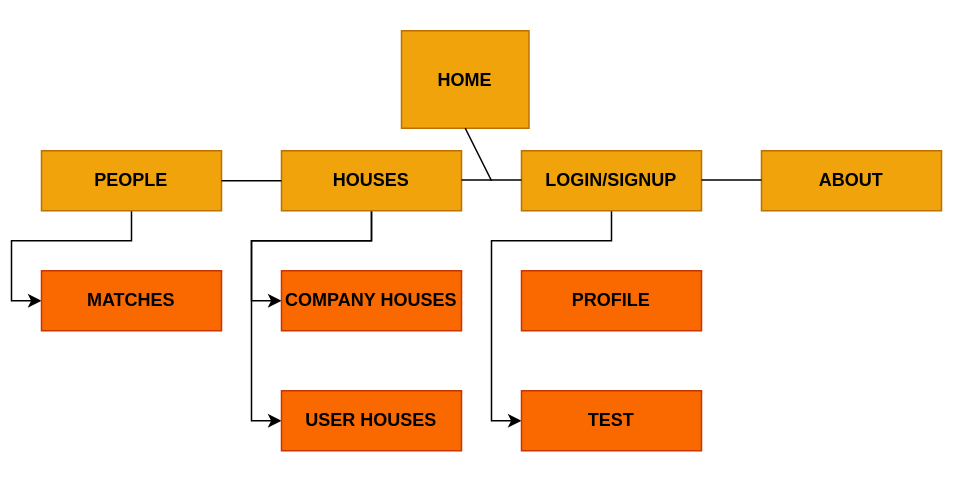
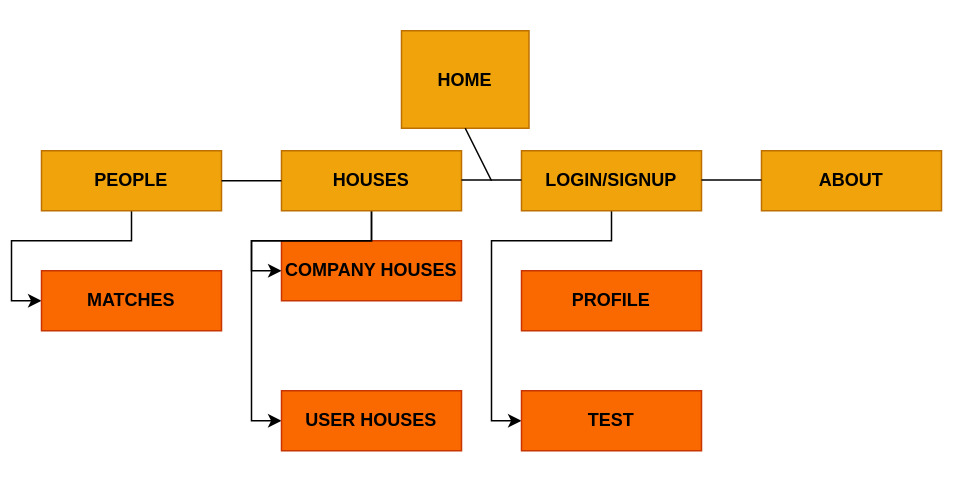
  <mxCell id="0" />
  <mxCell id="1" parent="0" />
  <mxCell id="2" value="&lt;b&gt;HOME&lt;/b&gt;" style="rounded=0;whiteSpace=wrap;html=1;fillColor=#f0a30a;strokeColor=#BD7000;fontColor=#000000;" vertex="1" parent="1"><mxGeometry x="260" y="20" width="85" height="65" as="geometry" /></mxCell>
  <mxCell id="3" style="edgeStyle=orthogonalEdgeStyle;rounded=0;orthogonalLoop=1;jettySize=auto;html=1;exitX=0.5;exitY=1;exitDx=0;exitDy=0;entryX=0;entryY=0.5;entryDx=0;entryDy=0;" edge="1" parent="1" source="4" target="13"><mxGeometry relative="1" as="geometry"><Array as="points"><mxPoint x="400" y="160" /><mxPoint x="320" y="160" /><mxPoint x="320" y="280" /></Array></mxGeometry></mxCell>
  <mxCell id="4" value="&lt;b&gt;LOGIN/SIGNUP&lt;/b&gt;" style="rounded=0;whiteSpace=wrap;html=1;fillColor=#f0a30a;strokeColor=#BD7000;fontColor=#000000;" vertex="1" parent="1"><mxGeometry x="340" y="100" width="120" height="40" as="geometry" /></mxCell>
  <mxCell id="5" value="&lt;b&gt;ABOUT&lt;/b&gt;" style="rounded=0;whiteSpace=wrap;html=1;fillColor=#f0a30a;strokeColor=#BD7000;fontColor=#000000;" vertex="1" parent="1"><mxGeometry x="500" y="100" width="120" height="40" as="geometry" /></mxCell>
- <mxCell id="6" value="&lt;b&gt;COMPANY HOUSES&lt;/b&gt;" style="rounded=0;whiteSpace=wrap;html=1;fillColor=#fa6800;strokeColor=#C73500;fontColor=#000000;" vertex="1" parent="1"><mxGeometry x="180" y="180" width="120" height="40" as="geometry" /></mxCell>
+ <mxCell id="6" value="&lt;b&gt;COMPANY HOUSES&lt;/b&gt;" style="rounded=0;whiteSpace=wrap;html=1;fillColor=#fa6800;strokeColor=#C73500;fontColor=#000000;" vertex="1" parent="1"><mxGeometry x="180" y="160" width="120" height="40" as="geometry" /></mxCell>
  <mxCell id="7" style="edgeStyle=orthogonalEdgeStyle;rounded=0;orthogonalLoop=1;jettySize=auto;html=1;exitX=0.5;exitY=1;exitDx=0;exitDy=0;entryX=0;entryY=0.5;entryDx=0;entryDy=0;" edge="1" parent="1" source="9" target="6"><mxGeometry relative="1" as="geometry" /></mxCell>
  <mxCell id="8" style="edgeStyle=orthogonalEdgeStyle;rounded=0;orthogonalLoop=1;jettySize=auto;html=1;exitX=0.5;exitY=1;exitDx=0;exitDy=0;entryX=0;entryY=0.5;entryDx=0;entryDy=0;" edge="1" parent="1" source="9" target="12"><mxGeometry relative="1" as="geometry"><Array as="points"><mxPoint x="240" y="160" /><mxPoint x="160" y="160" /><mxPoint x="160" y="280" /></Array></mxGeometry></mxCell>
  <mxCell id="9" value="&lt;b&gt;HOUSES&lt;/b&gt;" style="rounded=0;whiteSpace=wrap;html=1;fillColor=#f0a30a;strokeColor=#BD7000;fontColor=#000000;" vertex="1" parent="1"><mxGeometry x="180" y="100" width="120" height="40" as="geometry" /></mxCell>
  <mxCell id="10" style="edgeStyle=orthogonalEdgeStyle;rounded=0;orthogonalLoop=1;jettySize=auto;html=1;exitX=0.5;exitY=1;exitDx=0;exitDy=0;entryX=0;entryY=0.5;entryDx=0;entryDy=0;" edge="1" parent="1" source="11" target="14"><mxGeometry relative="1" as="geometry" /></mxCell>
  <mxCell id="11" value="&lt;b&gt;PEOPLE&lt;/b&gt;" style="rounded=0;whiteSpace=wrap;html=1;fillColor=#f0a30a;strokeColor=#BD7000;fontColor=#000000;" vertex="1" parent="1"><mxGeometry x="20" y="100" width="120" height="40" as="geometry" /></mxCell>
  <mxCell id="12" value="&lt;b&gt;USER HOUSES&lt;/b&gt;" style="rounded=0;whiteSpace=wrap;html=1;fillColor=#fa6800;strokeColor=#C73500;fontColor=#000000;" vertex="1" parent="1"><mxGeometry x="180" y="260" width="120" height="40" as="geometry" /></mxCell>
  <mxCell id="13" value="&lt;b&gt;TEST&lt;/b&gt;" style="rounded=0;whiteSpace=wrap;html=1;fillColor=#fa6800;strokeColor=#C73500;fontColor=#000000;" vertex="1" parent="1"><mxGeometry x="340" y="260" width="120" height="40" as="geometry" /></mxCell>
  <mxCell id="14" value="&lt;b&gt;MATCHES&lt;/b&gt;" style="rounded=0;whiteSpace=wrap;html=1;fillColor=#fa6800;strokeColor=#C73500;fontColor=#000000;" vertex="1" parent="1"><mxGeometry x="20" y="180" width="120" height="40" as="geometry" /></mxCell>
  <mxCell id="15" value="" style="endArrow=none;html=1;exitX=1;exitY=0.5;exitDx=0;exitDy=0;entryX=0;entryY=0.5;entryDx=0;entryDy=0;" edge="1" parent="1" source="11" target="9"><mxGeometry width="50" height="50" relative="1" as="geometry"><mxPoint x="300" y="360" as="sourcePoint" /><mxPoint x="350" y="310" as="targetPoint" /></mxGeometry></mxCell>
  <mxCell id="16" value="" style="endArrow=none;html=1;exitX=1;exitY=0.5;exitDx=0;exitDy=0;entryX=0;entryY=0.5;entryDx=0;entryDy=0;" edge="1" parent="1"><mxGeometry width="50" height="50" relative="1" as="geometry"><mxPoint x="300" y="119.5" as="sourcePoint" /><mxPoint x="340" y="119.5" as="targetPoint" /></mxGeometry></mxCell>
  <mxCell id="17" value="" style="endArrow=none;html=1;exitX=1;exitY=0.5;exitDx=0;exitDy=0;entryX=0;entryY=0.5;entryDx=0;entryDy=0;" edge="1" parent="1"><mxGeometry width="50" height="50" relative="1" as="geometry"><mxPoint x="460" y="119.5" as="sourcePoint" /><mxPoint x="500" y="119.5" as="targetPoint" /></mxGeometry></mxCell>
  <mxCell id="18" value="" style="endArrow=none;html=1;exitX=0.5;exitY=1;exitDx=0;exitDy=0;" edge="1" parent="1" source="2"><mxGeometry width="50" height="50" relative="1" as="geometry"><mxPoint x="300" y="360" as="sourcePoint" /><mxPoint x="320" y="120" as="targetPoint" /></mxGeometry></mxCell>
  <mxCell id="19" value="&lt;b&gt;PROFILE&lt;/b&gt;" style="rounded=0;whiteSpace=wrap;html=1;fillColor=#fa6800;strokeColor=#C73500;fontColor=#000000;" vertex="1" parent="1"><mxGeometry x="340" y="180" width="120" height="40" as="geometry" /></mxCell>
